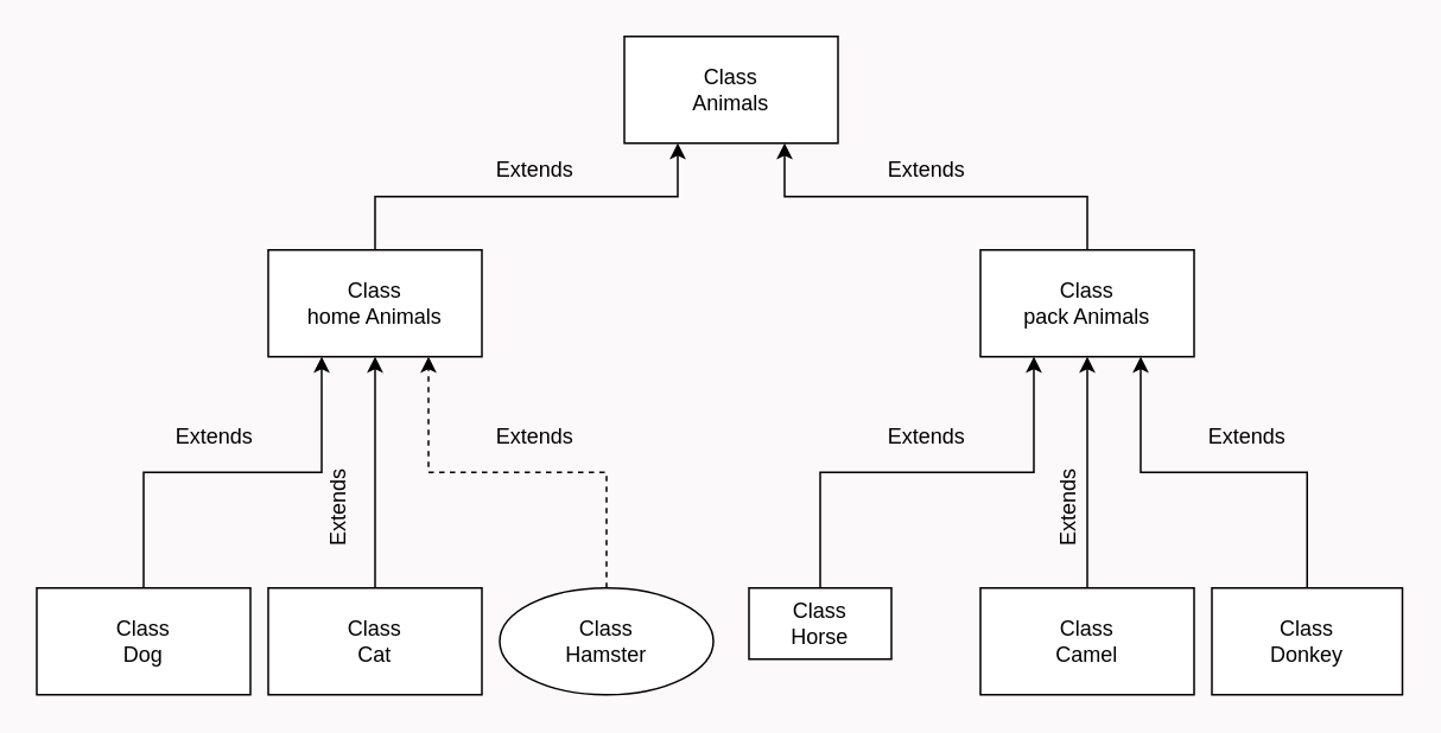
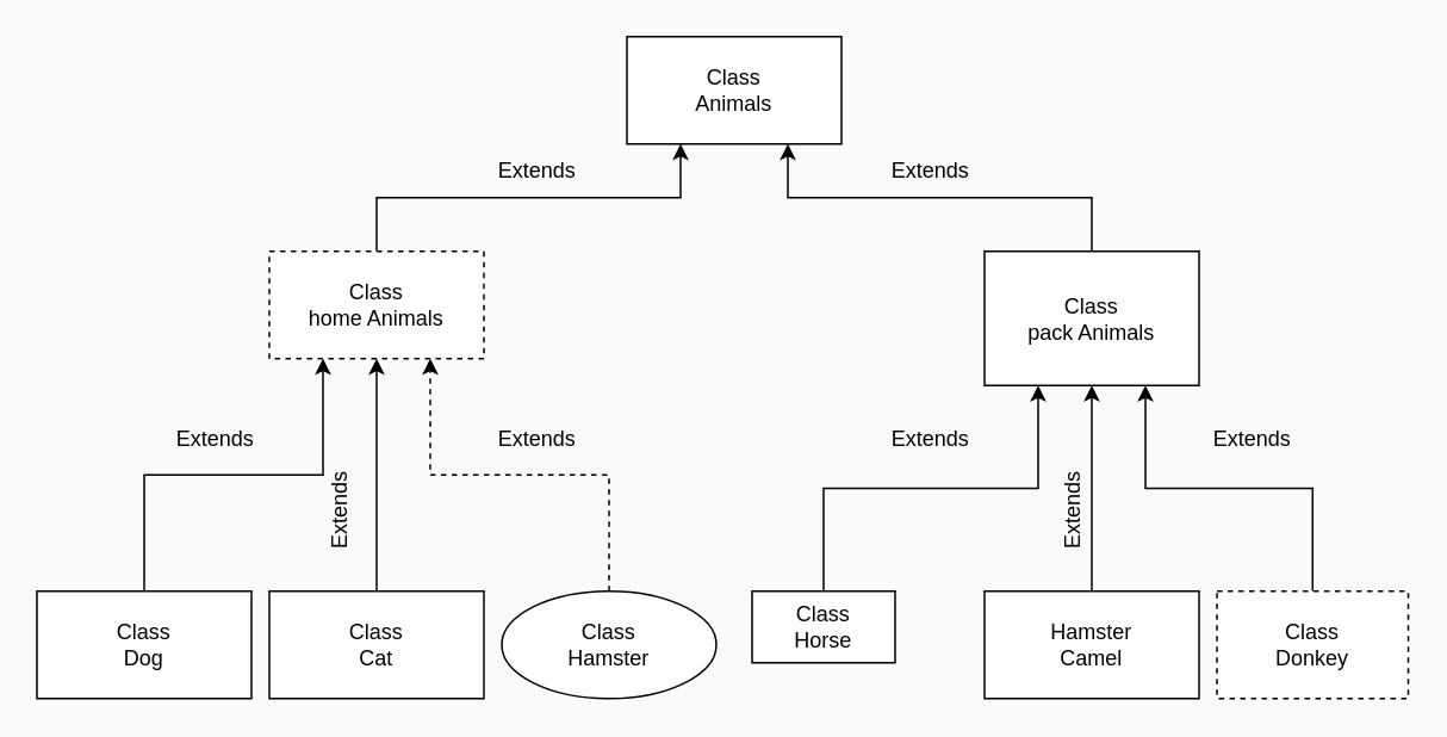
  <mxCell id="0" />
  <mxCell id="1" parent="0" />
  <mxCell id="2" style="edgeStyle=orthogonalEdgeStyle;rounded=0;orthogonalLoop=1;jettySize=auto;html=1;entryX=0.25;entryY=1;entryDx=0;entryDy=0;exitX=0.5;exitY=0;exitDx=0;exitDy=0;" edge="1" parent="1" source="3" target="4"><mxGeometry relative="1" as="geometry" /></mxCell>
- <mxCell id="3" value="Class &lt;br&gt;home Animals" style="rounded=0;whiteSpace=wrap;html=1;" vertex="1" parent="1"><mxGeometry x="150" y="140" width="120" height="60" as="geometry" /></mxCell>
+ <mxCell id="3" value="Class &lt;br&gt;home Animals" style="rounded=0;whiteSpace=wrap;html=1;dashed=1;" vertex="1" parent="1"><mxGeometry x="150" y="140" width="120" height="60" as="geometry" /></mxCell>
  <mxCell id="4" value="Class&lt;br&gt;Animals" style="rounded=0;whiteSpace=wrap;html=1;" vertex="1" parent="1"><mxGeometry x="350" y="20" width="120" height="60" as="geometry" /></mxCell>
  <mxCell id="5" style="edgeStyle=orthogonalEdgeStyle;rounded=0;orthogonalLoop=1;jettySize=auto;html=1;entryX=0.75;entryY=1;entryDx=0;entryDy=0;exitX=0.5;exitY=0;exitDx=0;exitDy=0;" edge="1" parent="1" source="6" target="4"><mxGeometry relative="1" as="geometry" /></mxCell>
- <mxCell id="6" value="Class&lt;br&gt;pack Animals" style="rounded=0;whiteSpace=wrap;html=1;" vertex="1" parent="1"><mxGeometry x="550" y="140" width="120" height="60" as="geometry" /></mxCell>
+ <mxCell id="6" value="Class&lt;br&gt;pack Animals" style="rounded=0;whiteSpace=wrap;html=1;" vertex="1" parent="1"><mxGeometry x="550" y="140" width="120" height="75" as="geometry" /></mxCell>
  <mxCell id="7" style="edgeStyle=orthogonalEdgeStyle;rounded=0;orthogonalLoop=1;jettySize=auto;html=1;entryX=0.25;entryY=1;entryDx=0;entryDy=0;exitX=0.5;exitY=0;exitDx=0;exitDy=0;" edge="1" parent="1" source="8" target="3"><mxGeometry relative="1" as="geometry" /></mxCell>
  <mxCell id="8" value="Class&lt;br&gt;Dog" style="rounded=0;whiteSpace=wrap;html=1;" vertex="1" parent="1"><mxGeometry x="20" y="330" width="120" height="60" as="geometry" /></mxCell>
  <mxCell id="9" style="edgeStyle=orthogonalEdgeStyle;rounded=0;orthogonalLoop=1;jettySize=auto;html=1;entryX=0.5;entryY=1;entryDx=0;entryDy=0;" edge="1" parent="1" source="10" target="3"><mxGeometry relative="1" as="geometry" /></mxCell>
  <mxCell id="10" value="Class&lt;br&gt;Cat" style="rounded=0;whiteSpace=wrap;html=1;" vertex="1" parent="1"><mxGeometry x="150" y="330" width="120" height="60" as="geometry" /></mxCell>
  <mxCell id="11" style="edgeStyle=orthogonalEdgeStyle;rounded=0;orthogonalLoop=1;jettySize=auto;html=1;entryX=0.75;entryY=1;entryDx=0;entryDy=0;exitX=0.5;exitY=0;exitDx=0;exitDy=0;dashed=1;" edge="1" parent="1" source="12" target="3"><mxGeometry relative="1" as="geometry" /></mxCell>
  <mxCell id="12" value="Class&lt;br&gt;Hamster" style="ellipse;whiteSpace=wrap;html=1;" vertex="1" parent="1"><mxGeometry x="280" y="330" width="120" height="60" as="geometry" /></mxCell>
  <mxCell id="13" style="edgeStyle=orthogonalEdgeStyle;rounded=0;orthogonalLoop=1;jettySize=auto;html=1;entryX=0.25;entryY=1;entryDx=0;entryDy=0;exitX=0.5;exitY=0;exitDx=0;exitDy=0;" edge="1" parent="1" source="14" target="6"><mxGeometry relative="1" as="geometry" /></mxCell>
  <mxCell id="14" value="Class&lt;br&gt;Horse" style="rounded=0;whiteSpace=wrap;html=1;" vertex="1" parent="1"><mxGeometry x="420" y="330" width="80" height="40" as="geometry" /></mxCell>
  <mxCell id="15" style="edgeStyle=orthogonalEdgeStyle;rounded=0;orthogonalLoop=1;jettySize=auto;html=1;entryX=0.5;entryY=1;entryDx=0;entryDy=0;" edge="1" parent="1" source="16" target="6"><mxGeometry relative="1" as="geometry" /></mxCell>
- <mxCell id="16" value="Class&lt;br&gt;Camel" style="rounded=0;whiteSpace=wrap;html=1;" vertex="1" parent="1"><mxGeometry x="550" y="330" width="120" height="60" as="geometry" /></mxCell>
+ <mxCell id="16" value="Hamster&lt;br&gt;Camel" style="rounded=0;whiteSpace=wrap;html=1;" vertex="1" parent="1"><mxGeometry x="550" y="330" width="120" height="60" as="geometry" /></mxCell>
  <mxCell id="17" style="edgeStyle=orthogonalEdgeStyle;rounded=0;orthogonalLoop=1;jettySize=auto;html=1;entryX=0.75;entryY=1;entryDx=0;entryDy=0;exitX=0.5;exitY=0;exitDx=0;exitDy=0;" edge="1" parent="1" source="18" target="6"><mxGeometry relative="1" as="geometry" /></mxCell>
- <mxCell id="18" value="Class&lt;br&gt;Donkey" style="rounded=0;whiteSpace=wrap;html=1;" vertex="1" parent="1"><mxGeometry x="680" y="330" width="107" height="60" as="geometry" /></mxCell>
+ <mxCell id="18" value="Class&lt;br&gt;Donkey" style="rounded=0;whiteSpace=wrap;html=1;dashed=1;" vertex="1" parent="1"><mxGeometry x="680" y="330" width="107" height="60" as="geometry" /></mxCell>
  <mxCell id="19" value="Extends" style="text;html=1;align=center;verticalAlign=middle;whiteSpace=wrap;rounded=0;" vertex="1" parent="1"><mxGeometry x="270" y="80" width="60" height="30" as="geometry" /></mxCell>
  <mxCell id="20" value="Extends" style="text;html=1;align=center;verticalAlign=middle;whiteSpace=wrap;rounded=0;" vertex="1" parent="1"><mxGeometry x="490" y="80" width="60" height="30" as="geometry" /></mxCell>
  <mxCell id="21" value="Extends" style="text;html=1;align=center;verticalAlign=middle;whiteSpace=wrap;rounded=0;" vertex="1" parent="1"><mxGeometry x="270" y="230" width="60" height="30" as="geometry" /></mxCell>
  <mxCell id="22" value="Extends" style="text;html=1;align=center;verticalAlign=middle;whiteSpace=wrap;rounded=0;rotation=270;" vertex="1" parent="1"><mxGeometry x="160" y="270" width="60" height="30" as="geometry" /></mxCell>
  <mxCell id="23" value="Extends" style="text;html=1;align=center;verticalAlign=middle;whiteSpace=wrap;rounded=0;" vertex="1" parent="1"><mxGeometry x="90" y="230" width="60" height="30" as="geometry" /></mxCell>
  <mxCell id="24" value="Extends" style="text;html=1;align=center;verticalAlign=middle;whiteSpace=wrap;rounded=0;" vertex="1" parent="1"><mxGeometry x="490" y="230" width="60" height="30" as="geometry" /></mxCell>
  <mxCell id="25" value="Extends" style="text;html=1;align=center;verticalAlign=middle;whiteSpace=wrap;rounded=0;" vertex="1" parent="1"><mxGeometry x="670" y="230" width="60" height="30" as="geometry" /></mxCell>
  <mxCell id="26" value="Extends" style="text;html=1;align=center;verticalAlign=middle;whiteSpace=wrap;rounded=0;rotation=270;" vertex="1" parent="1"><mxGeometry x="570" y="270" width="60" height="30" as="geometry" /></mxCell>
